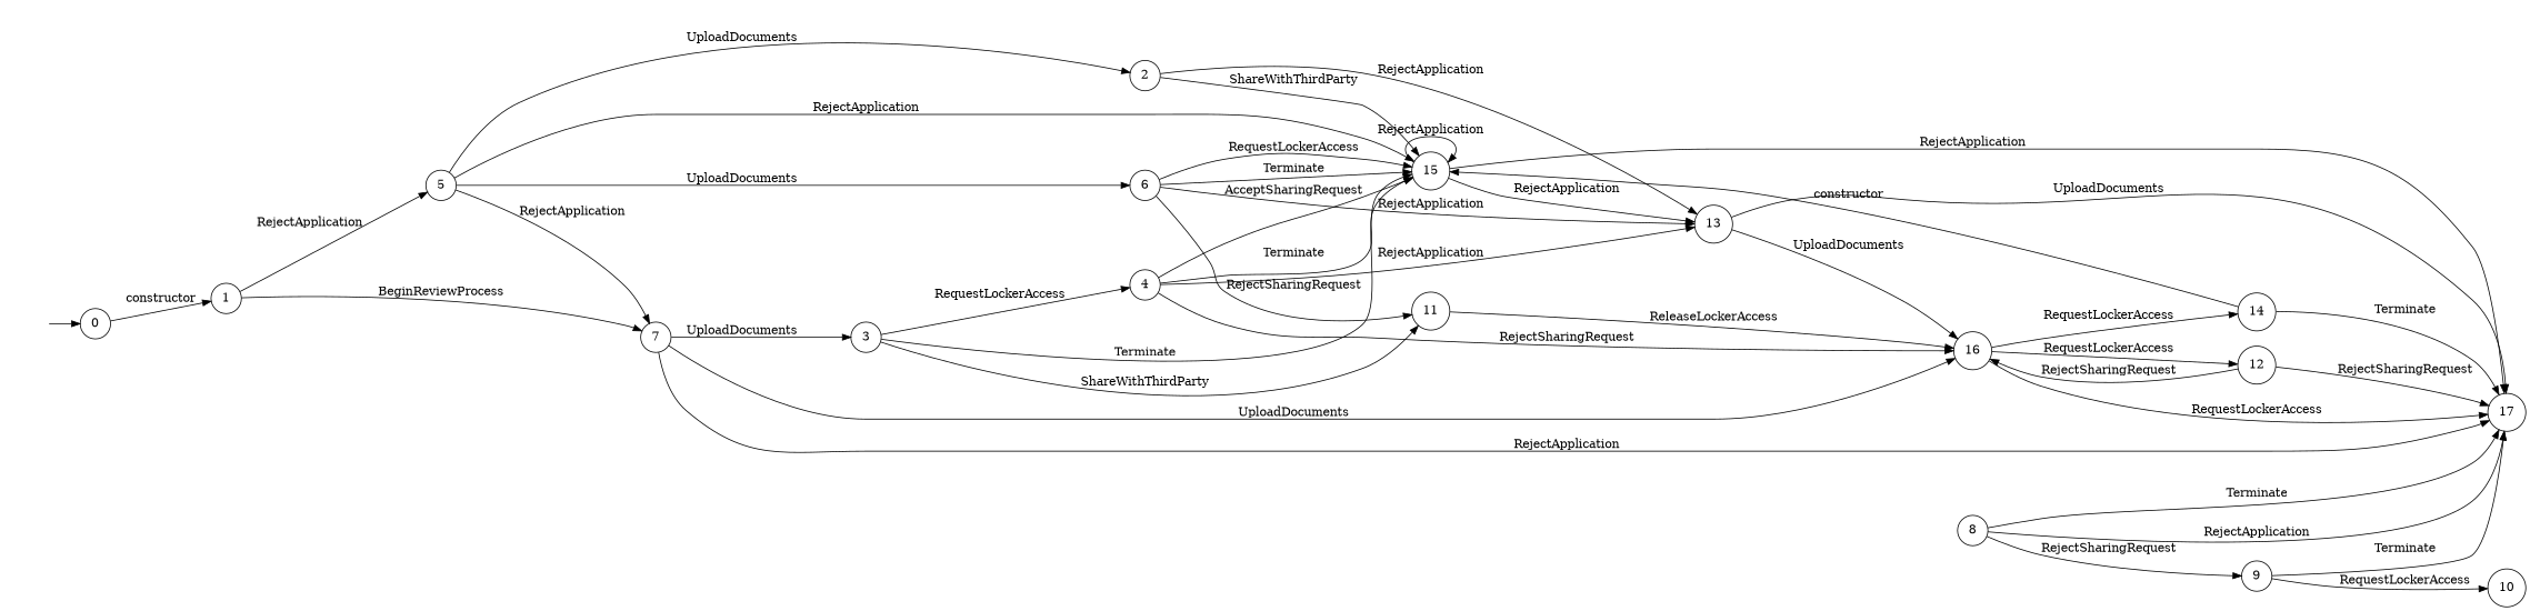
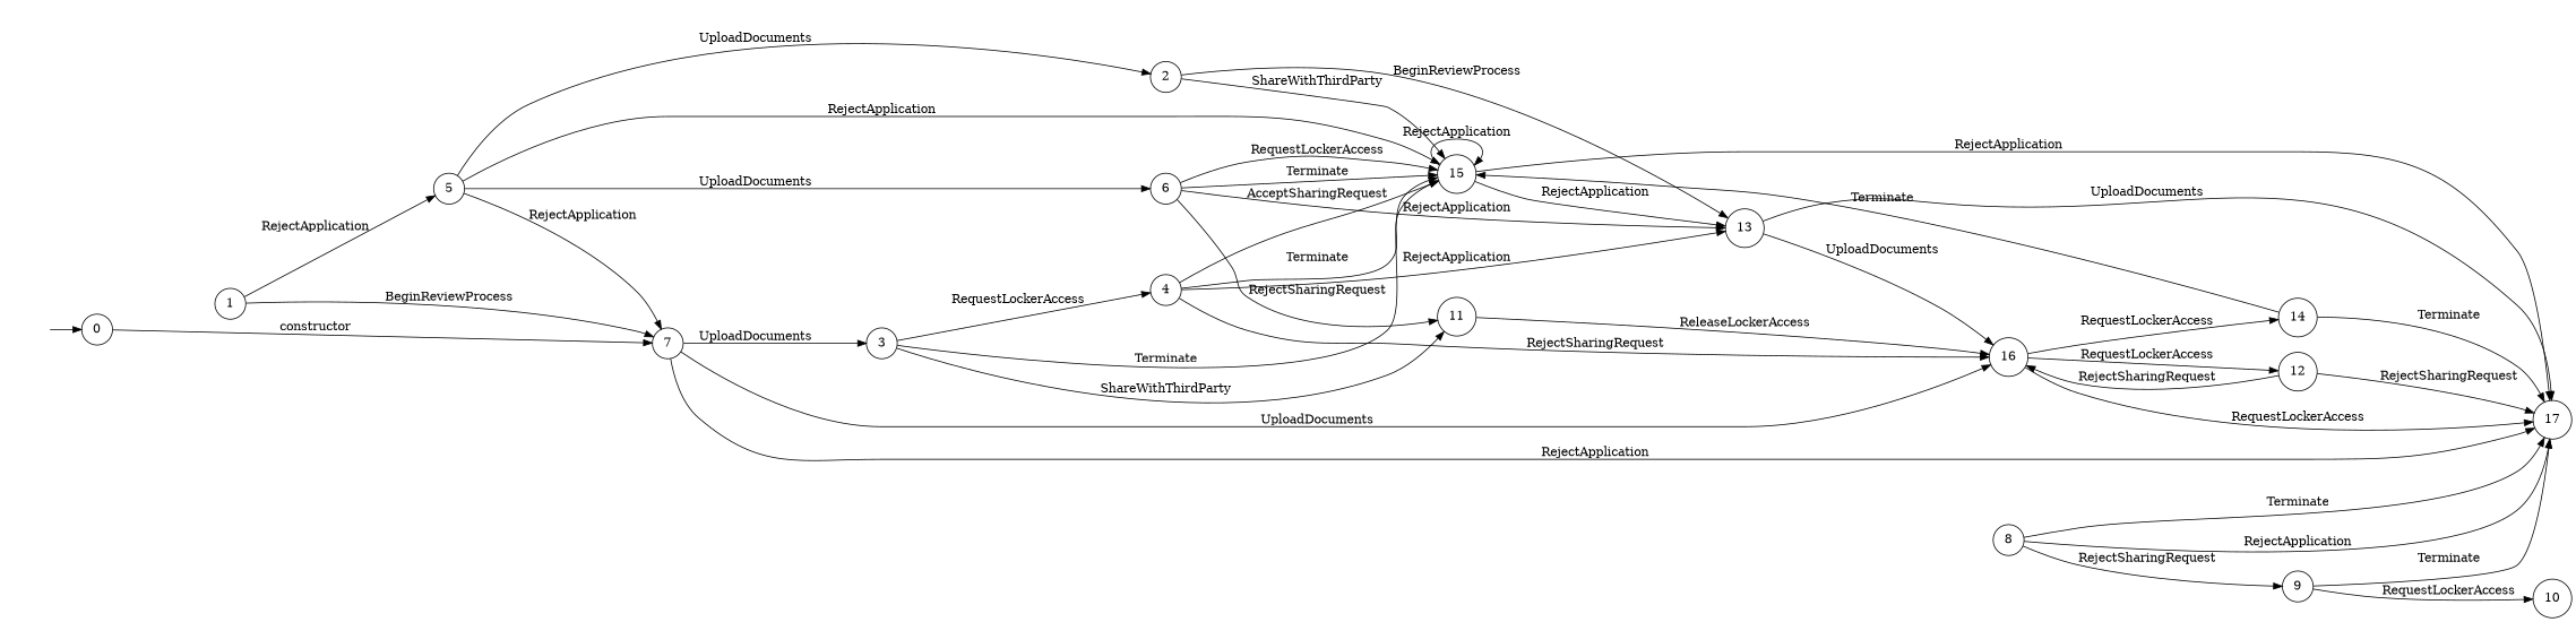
  digraph {
    rankdir=LR
    node [shape=circle]
    "" [shape=plaintext]
    n2 [label=0]
    n3 [label=1]
    n4 [label=17]
    n5 [label=4]
    n6 [label=15]
    n7 [label=16]
    n8 [label=13]
    n9 [label=14]
    n10 [label=12]
    n11 [label=10]
    n12 [label=5]
    n13 [label=7]
    n14 [label=6]
    n15 [label=2]
    n16 [label=3]
    n17 [label=11]
    n18 [label=8]
    n19 [label=9]
    "" -> n2
-   n2 -> n3 [label=constructor]
+   n2 -> n13 [label=constructor]
    n3 -> n12 [label=RejectApplication]
    n3 -> n13 [label=BeginReviewProcess]
    n5 -> n6 [label=AcceptSharingRequest]
    n5 -> n6 [label=Terminate]
    n5 -> n7 [label=RejectSharingRequest]
    n5 -> n8 [label=RejectApplication]
    n6 -> n4 [label=RejectApplication]
    n6 -> n6 [label=RejectApplication]
    n6 -> n8 [label=RejectApplication]
    n7 -> n4 [label=RequestLockerAccess]
    n7 -> n9 [label=RequestLockerAccess]
    n7 -> n10 [label=RequestLockerAccess]
    n8 -> n4 [label=UploadDocuments]
    n8 -> n7 [label=UploadDocuments]
    n9 -> n4 [label=Terminate]
-   n9 -> n6 [label=constructor]
+   n9 -> n6 [label=Terminate]
    n10 -> n4 [label=RejectSharingRequest]
    n10 -> n7 [label=RejectSharingRequest]
    n12 -> n6 [label=RejectApplication]
    n12 -> n13 [label=RejectApplication]
    n12 -> n14 [label=UploadDocuments]
    n12 -> n15 [label=UploadDocuments]
    n13 -> n4 [label=RejectApplication]
    n13 -> n7 [label=UploadDocuments]
    n13 -> n16 [label=UploadDocuments]
    n14 -> n6 [label=Terminate]
    n14 -> n6 [label=RequestLockerAccess]
    n14 -> n8 [label=RejectApplication]
    n14 -> n17 [label=RejectSharingRequest]
    n15 -> n6 [label=ShareWithThirdParty]
-   n15 -> n8 [label=RejectApplication]
+   n15 -> n8 [label=BeginReviewProcess]
    n16 -> n5 [label=RequestLockerAccess]
    n16 -> n6 [label=Terminate]
    n16 -> n17 [label=ShareWithThirdParty]
    n17 -> n7 [label=ReleaseLockerAccess]
    n18 -> n4 [label=Terminate]
    n18 -> n4 [label=RejectApplication]
    n18 -> n19 [label=RejectSharingRequest]
    n19 -> n4 [label=Terminate]
    n19 -> n11 [label=RequestLockerAccess]
  }
